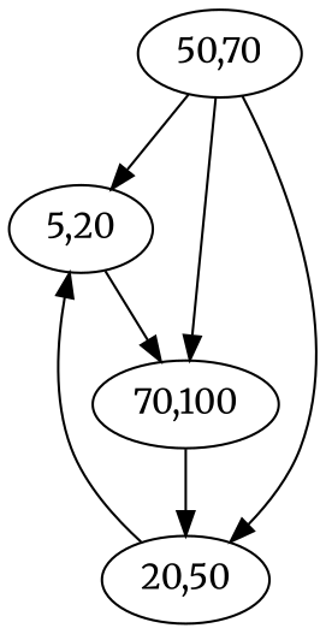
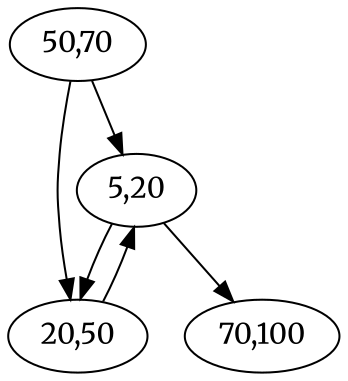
  digraph {
    fontname=Merriweather
    node [fontname=Merriweather]
    edge [fontname=Merriweather]
    n1 [label="5,20"]
    "20,50"
    "70,100"
    "50,70"
-   "70,100" -> "20,50"
+   n1 -> "20,50"
    n1 -> "70,100"
    "20,50" -> n1
    "50,70" -> n1
    "50,70" -> "20,50"
-   "50,70" -> "70,100"
  }
